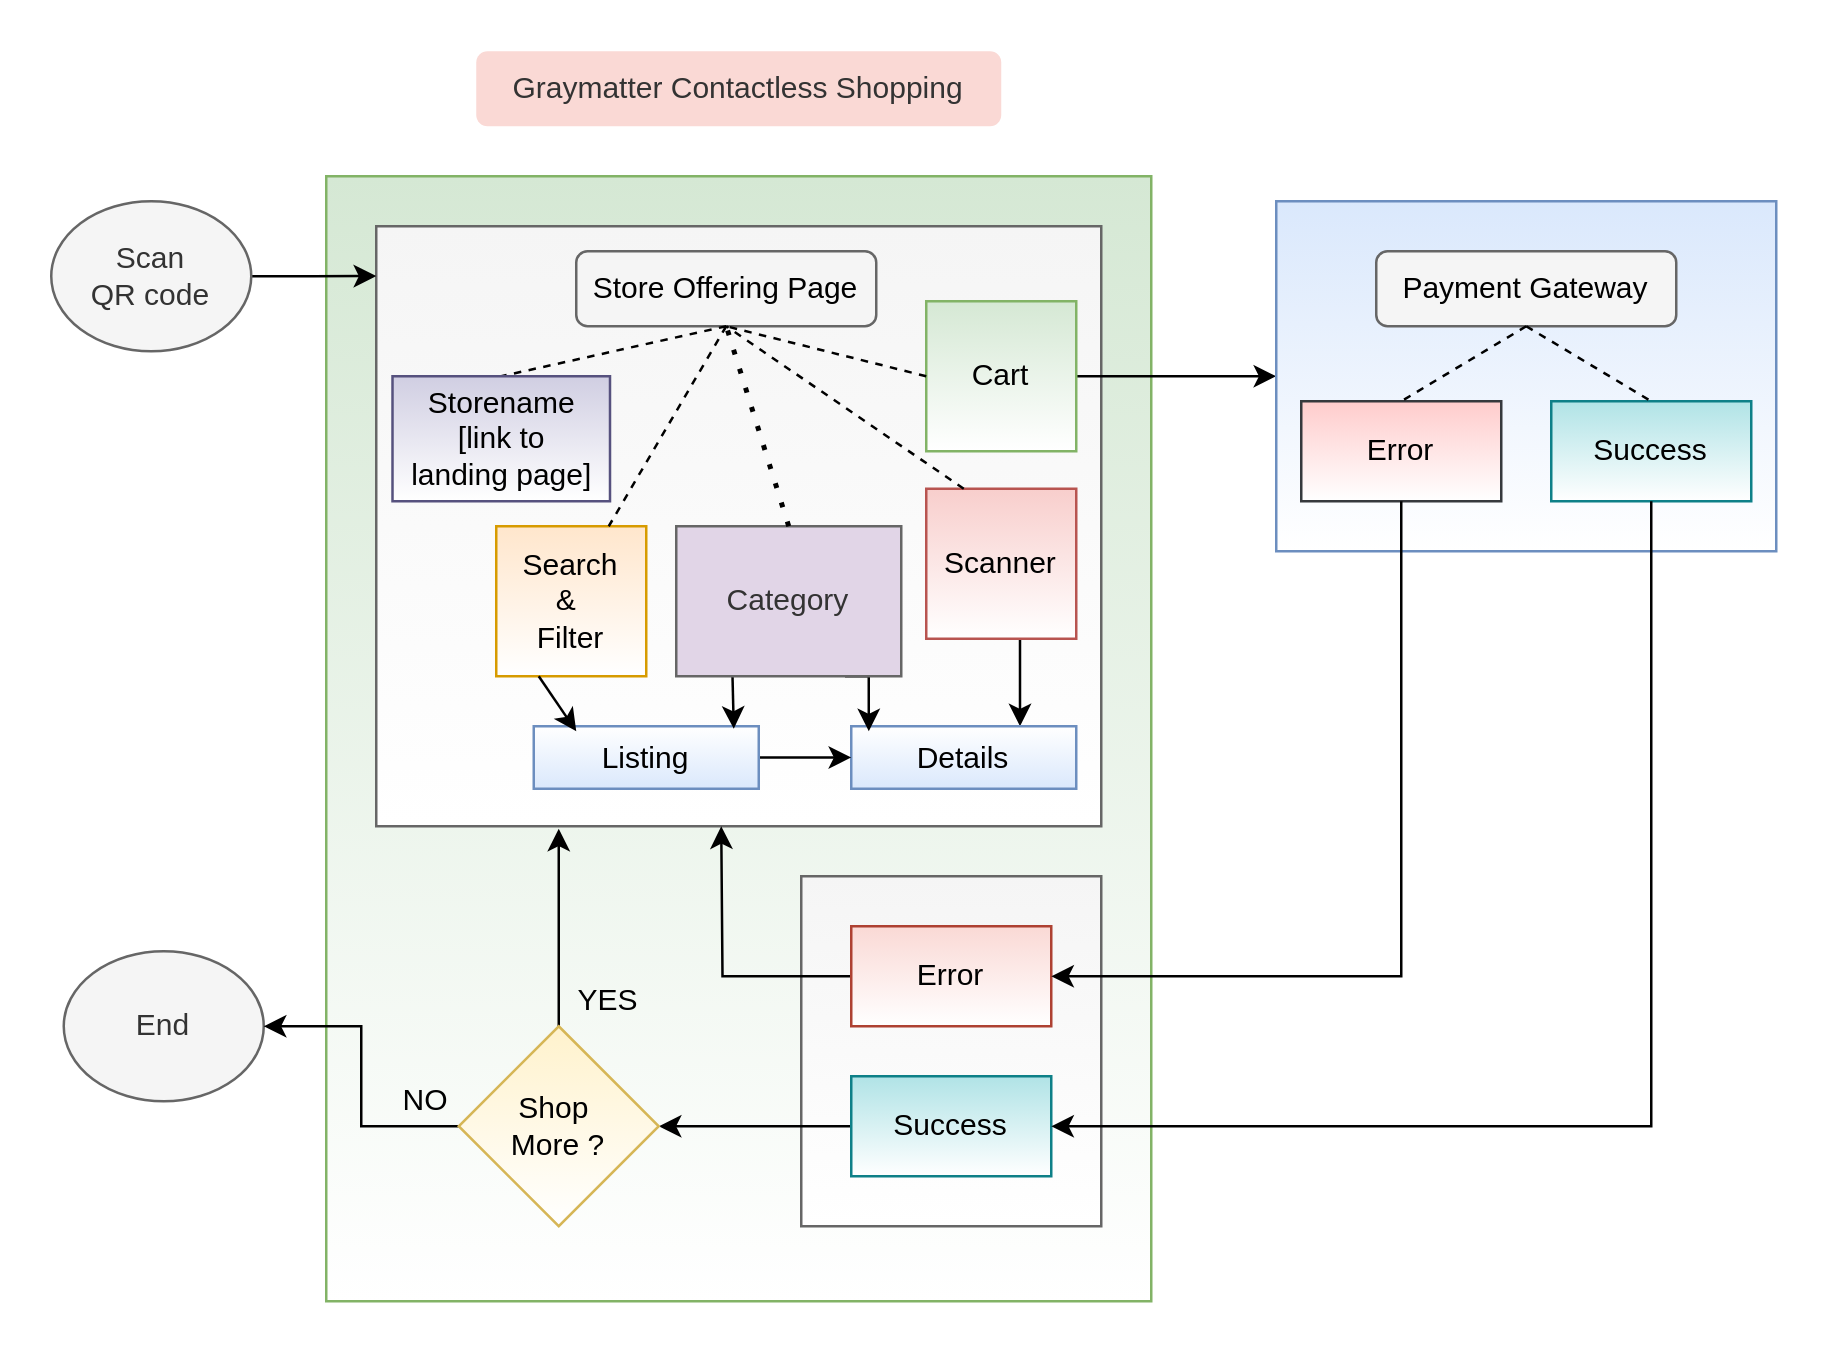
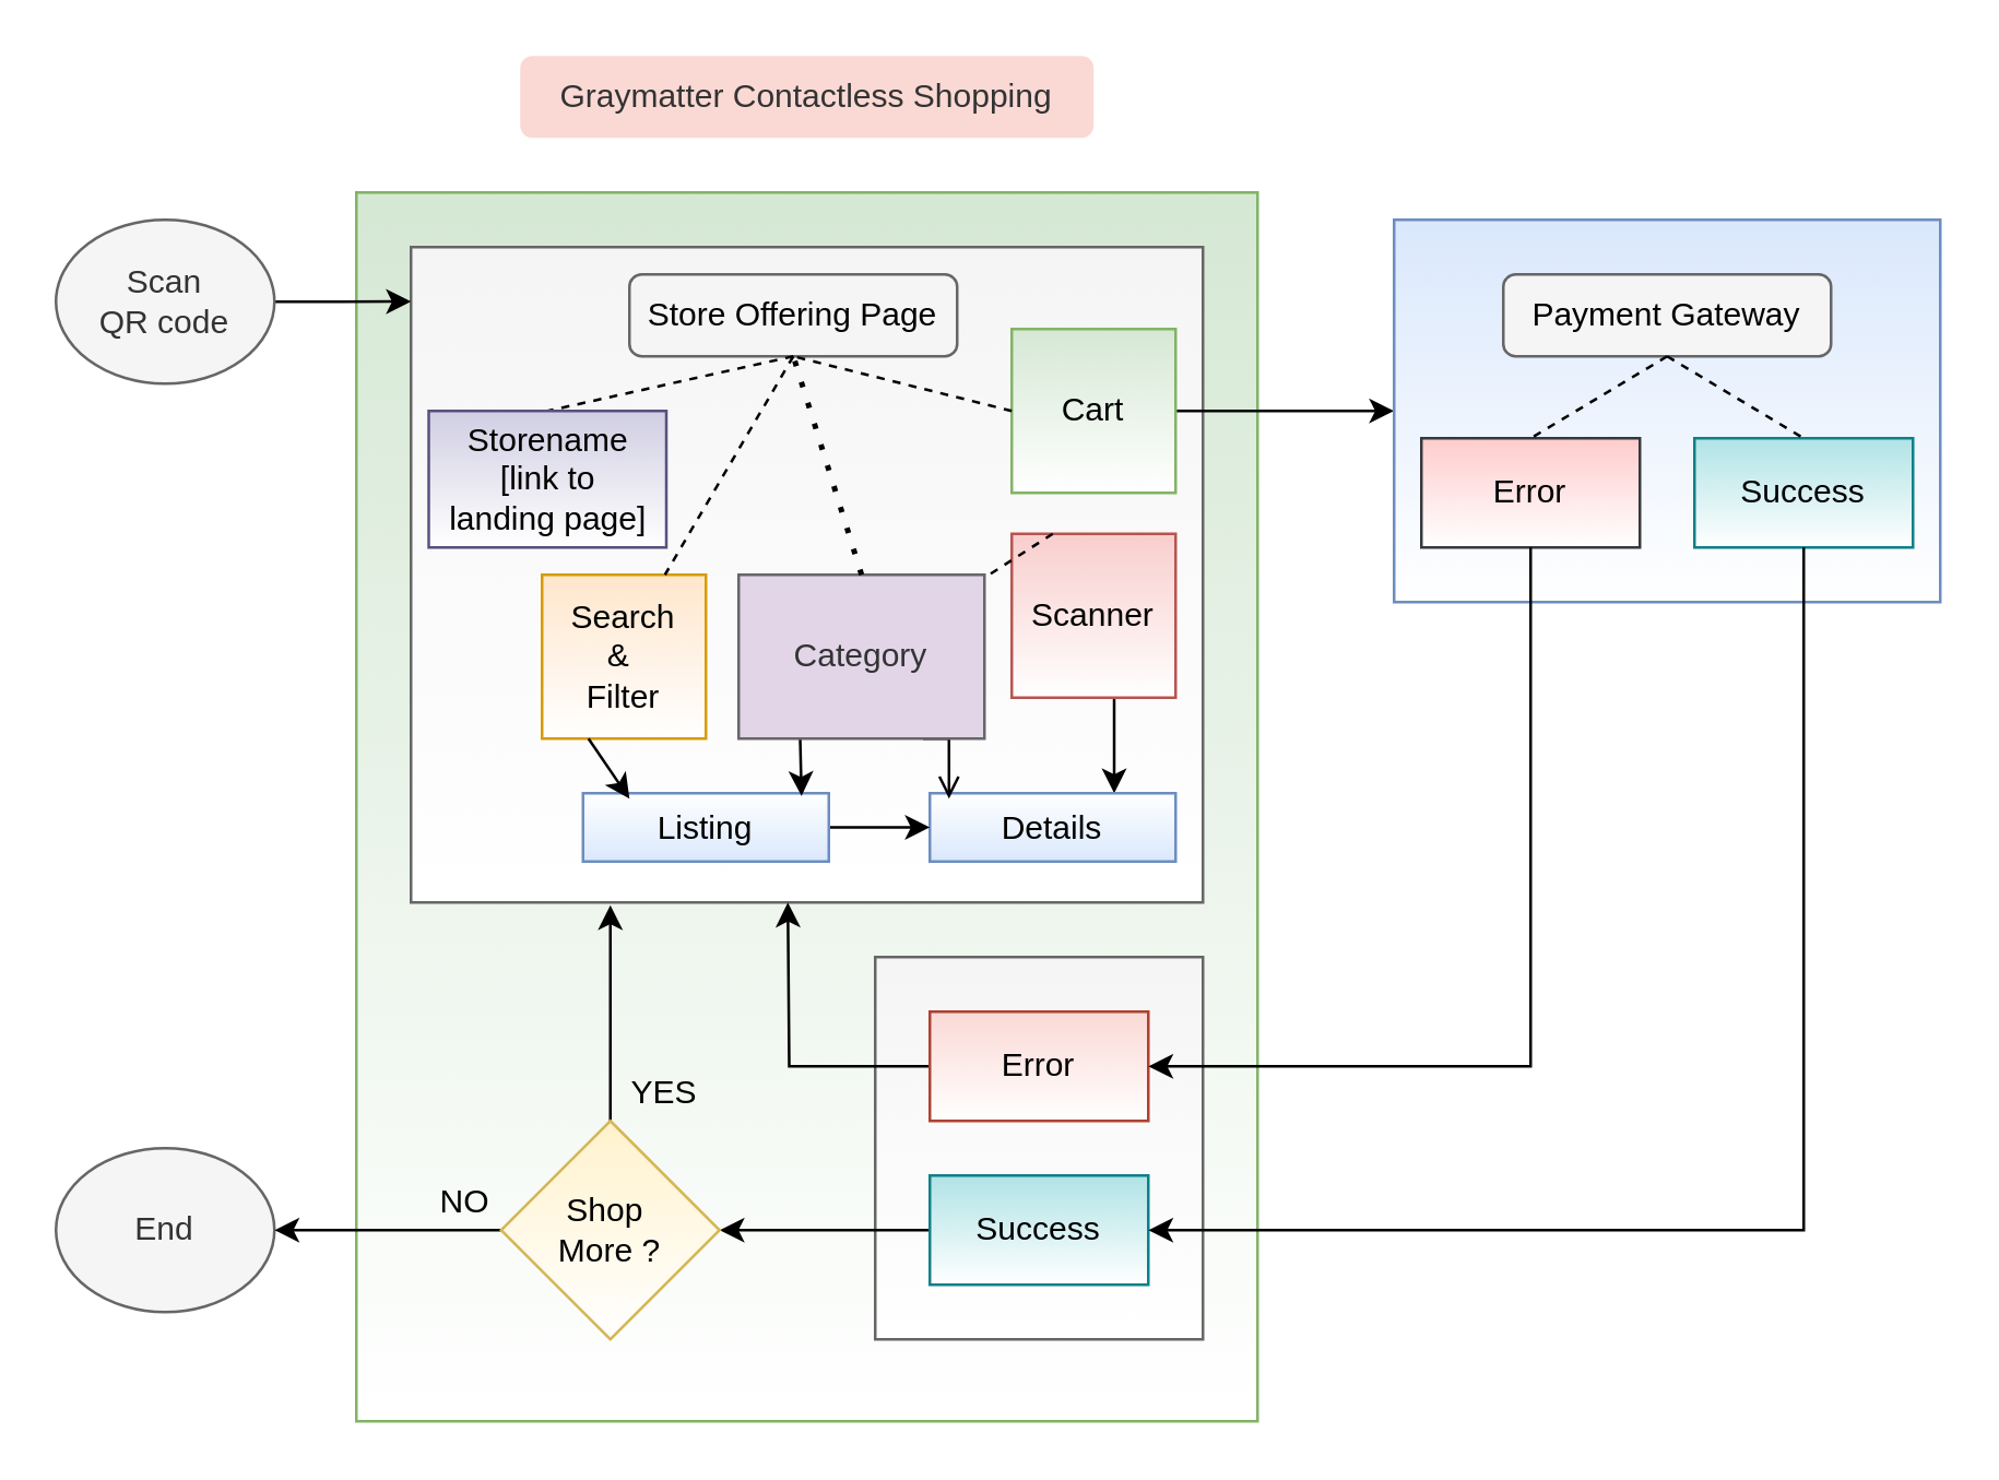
  <mxCell id="0" />
  <mxCell id="1" parent="0" />
  <mxCell id="2" value="" style="rounded=0;whiteSpace=wrap;html=1;fillColor=#d5e8d4;strokeColor=#82b366;gradientColor=#ffffff;" vertex="1" parent="1"><mxGeometry x="130" y="70" width="330" height="450" as="geometry" /></mxCell>
  <mxCell id="3" value="" style="rounded=0;whiteSpace=wrap;html=1;fillColor=#f5f5f5;strokeColor=#666666;fontColor=#333333;gradientColor=#ffffff;" vertex="1" parent="1"><mxGeometry x="150" y="90" width="290" height="240" as="geometry" /></mxCell>
  <mxCell id="4" style="edgeStyle=orthogonalEdgeStyle;rounded=0;orthogonalLoop=1;jettySize=auto;html=1;exitX=1;exitY=0.5;exitDx=0;exitDy=0;entryX=0;entryY=0.083;entryDx=0;entryDy=0;entryPerimeter=0;" edge="1" parent="1" source="5" target="3"><mxGeometry relative="1" as="geometry" /></mxCell>
  <mxCell id="5" value="Scan &lt;br&gt;QR code" style="ellipse;whiteSpace=wrap;html=1;fillColor=#f5f5f5;strokeColor=#666666;fontColor=#333333;" vertex="1" parent="1"><mxGeometry x="20" y="80" width="80" height="60" as="geometry" /></mxCell>
  <mxCell id="6" value="Store Offering Page" style="rounded=1;whiteSpace=wrap;html=1;fillColor=#f5f5f5;strokeColor=#666666;" vertex="1" parent="1"><mxGeometry x="230" y="100" width="120" height="30" as="geometry" /></mxCell>
  <mxCell id="7" style="edgeStyle=orthogonalEdgeStyle;rounded=0;orthogonalLoop=1;jettySize=auto;html=1;exitX=0.5;exitY=1;exitDx=0;exitDy=0;entryX=0.75;entryY=0;entryDx=0;entryDy=0;" edge="1" parent="1" source="8" target="35"><mxGeometry relative="1" as="geometry" /></mxCell>
  <mxCell id="8" value="Scanner" style="whiteSpace=wrap;html=1;aspect=fixed;fillColor=#f8cecc;strokeColor=#b85450;gradientColor=#ffffff;" vertex="1" parent="1"><mxGeometry x="370" y="195" width="60" height="60" as="geometry" /></mxCell>
  <mxCell id="9" style="edgeStyle=orthogonalEdgeStyle;rounded=0;orthogonalLoop=1;jettySize=auto;html=1;exitX=1;exitY=0.5;exitDx=0;exitDy=0;entryX=0;entryY=0.5;entryDx=0;entryDy=0;" edge="1" parent="1" source="10" target="15"><mxGeometry relative="1" as="geometry" /></mxCell>
  <mxCell id="10" value="Cart" style="whiteSpace=wrap;html=1;aspect=fixed;strokeColor=#82b366;fillColor=#d5e8d4;gradientColor=#ffffff;" vertex="1" parent="1"><mxGeometry x="370" y="120" width="60" height="60" as="geometry" /></mxCell>
  <mxCell id="11" value="Search&lt;br&gt;&amp;amp;&amp;nbsp;&lt;br&gt;Filter" style="whiteSpace=wrap;html=1;aspect=fixed;fillColor=#ffe6cc;strokeColor=#d79b00;gradientColor=#ffffff;" vertex="1" parent="1"><mxGeometry x="198" y="210" width="60" height="60" as="geometry" /></mxCell>
  <mxCell id="12" value="" style="endArrow=none;dashed=1;html=1;exitX=0.5;exitY=1;exitDx=0;exitDy=0;entryX=0.5;entryY=0;entryDx=0;entryDy=0;" edge="1" parent="1" source="6" target="38"><mxGeometry width="50" height="50" relative="1" as="geometry"><mxPoint x="390" y="330" as="sourcePoint" /><mxPoint x="200" y="160" as="targetPoint" /></mxGeometry></mxCell>
- <mxCell id="13" value="" style="endArrow=none;dashed=1;html=1;exitX=0.25;exitY=0;exitDx=0;exitDy=0;entryX=0.5;entryY=1;entryDx=0;entryDy=0;" edge="1" parent="1" source="8" target="6"><mxGeometry width="50" height="50" relative="1" as="geometry"><mxPoint x="390" y="330" as="sourcePoint" /><mxPoint x="520" y="330" as="targetPoint" /></mxGeometry></mxCell>
+ <mxCell id="13" value="" style="endArrow=none;dashed=1;html=1;exitX=0.25;exitY=0;exitDx=0;exitDy=0;" edge="1" parent="1" source="8" target="42"><mxGeometry width="50" height="50" relative="1" as="geometry"><mxPoint x="390" y="330" as="sourcePoint" /><mxPoint x="520" y="330" as="targetPoint" /></mxGeometry></mxCell>
  <mxCell id="14" value="" style="endArrow=none;dashed=1;html=1;exitX=0.5;exitY=1;exitDx=0;exitDy=0;entryX=0.75;entryY=0;entryDx=0;entryDy=0;" edge="1" parent="1" source="6" target="11"><mxGeometry width="50" height="50" relative="1" as="geometry"><mxPoint x="310" y="410" as="sourcePoint" /><mxPoint x="360" y="360" as="targetPoint" /></mxGeometry></mxCell>
  <mxCell id="15" value="" style="rounded=0;whiteSpace=wrap;html=1;fillColor=#dae8fc;strokeColor=#6c8ebf;gradientColor=#ffffff;" vertex="1" parent="1"><mxGeometry x="510" y="80" width="200" height="140" as="geometry" /></mxCell>
  <mxCell id="16" value="Payment Gateway" style="rounded=1;whiteSpace=wrap;html=1;fillColor=#f5f5f5;strokeColor=#666666;" vertex="1" parent="1"><mxGeometry x="550" y="100" width="120" height="30" as="geometry" /></mxCell>
  <mxCell id="17" value="Success" style="rounded=0;whiteSpace=wrap;html=1;fillColor=#b0e3e6;strokeColor=#0e8088;gradientColor=#ffffff;" vertex="1" parent="1"><mxGeometry x="620" y="160" width="80" height="40" as="geometry" /></mxCell>
  <mxCell id="18" value="Error" style="rounded=0;whiteSpace=wrap;html=1;fillColor=#ffcccc;strokeColor=#36393d;gradientColor=#ffffff;" vertex="1" parent="1"><mxGeometry x="520" y="160" width="80" height="40" as="geometry" /></mxCell>
  <mxCell id="19" value="" style="endArrow=none;dashed=1;html=1;exitX=0.5;exitY=1;exitDx=0;exitDy=0;entryX=0.5;entryY=0;entryDx=0;entryDy=0;" edge="1" parent="1" source="16" target="17"><mxGeometry width="50" height="50" relative="1" as="geometry"><mxPoint x="550" y="340" as="sourcePoint" /><mxPoint x="600" y="290" as="targetPoint" /></mxGeometry></mxCell>
  <mxCell id="20" value="" style="endArrow=none;dashed=1;html=1;exitX=0.5;exitY=1;exitDx=0;exitDy=0;entryX=0.5;entryY=0;entryDx=0;entryDy=0;" edge="1" parent="1" source="16" target="18"><mxGeometry width="50" height="50" relative="1" as="geometry"><mxPoint x="470" y="350" as="sourcePoint" /><mxPoint x="520" y="300" as="targetPoint" /></mxGeometry></mxCell>
  <mxCell id="21" value="" style="rounded=0;whiteSpace=wrap;html=1;fillColor=#f5f5f5;strokeColor=#666666;fontColor=#333333;gradientColor=#ffffff;" vertex="1" parent="1"><mxGeometry x="320" y="350" width="120" height="140" as="geometry" /></mxCell>
  <mxCell id="22" style="edgeStyle=orthogonalEdgeStyle;rounded=0;orthogonalLoop=1;jettySize=auto;html=1;exitX=0;exitY=0.5;exitDx=0;exitDy=0;entryX=1;entryY=0.5;entryDx=0;entryDy=0;" edge="1" parent="1" source="23" target="31"><mxGeometry relative="1" as="geometry"><mxPoint x="270" y="450" as="targetPoint" /></mxGeometry></mxCell>
  <mxCell id="23" value="Success" style="rounded=0;whiteSpace=wrap;html=1;fillColor=#b0e3e6;strokeColor=#0e8088;gradientColor=#ffffff;" vertex="1" parent="1"><mxGeometry x="340" y="430" width="80" height="40" as="geometry" /></mxCell>
  <mxCell id="24" style="edgeStyle=orthogonalEdgeStyle;rounded=0;orthogonalLoop=1;jettySize=auto;html=1;exitX=0;exitY=0.5;exitDx=0;exitDy=0;" edge="1" parent="1" source="25"><mxGeometry relative="1" as="geometry"><mxPoint x="288" y="330" as="targetPoint" /></mxGeometry></mxCell>
  <mxCell id="25" value="Error" style="rounded=0;whiteSpace=wrap;html=1;fillColor=#fad9d5;strokeColor=#ae4132;gradientColor=#ffffff;" vertex="1" parent="1"><mxGeometry x="340" y="370" width="80" height="40" as="geometry" /></mxCell>
  <mxCell id="26" style="edgeStyle=orthogonalEdgeStyle;rounded=0;orthogonalLoop=1;jettySize=auto;html=1;exitX=0.5;exitY=1;exitDx=0;exitDy=0;entryX=1;entryY=0.5;entryDx=0;entryDy=0;" edge="1" parent="1" source="17" target="23"><mxGeometry relative="1" as="geometry"><mxPoint x="470" y="400" as="targetPoint" /></mxGeometry></mxCell>
  <mxCell id="27" style="edgeStyle=orthogonalEdgeStyle;rounded=0;orthogonalLoop=1;jettySize=auto;html=1;exitX=0.5;exitY=1;exitDx=0;exitDy=0;entryX=1;entryY=0.5;entryDx=0;entryDy=0;" edge="1" parent="1" source="18" target="25"><mxGeometry relative="1" as="geometry"><mxPoint x="480" y="460" as="targetPoint" /></mxGeometry></mxCell>
- <mxCell id="28" value="End" style="ellipse;whiteSpace=wrap;html=1;fillColor=#f5f5f5;strokeColor=#666666;fontColor=#333333;" vertex="1" parent="1"><mxGeometry x="25" y="380" width="80" height="60" as="geometry" /></mxCell>
+ <mxCell id="28" value="End" style="ellipse;whiteSpace=wrap;html=1;fillColor=#f5f5f5;strokeColor=#666666;fontColor=#333333;" vertex="1" parent="1"><mxGeometry x="20" y="420" width="80" height="60" as="geometry" /></mxCell>
  <mxCell id="29" value="" style="edgeStyle=orthogonalEdgeStyle;rounded=0;orthogonalLoop=1;jettySize=auto;html=1;" edge="1" parent="1" source="31" target="28"><mxGeometry relative="1" as="geometry" /></mxCell>
  <mxCell id="30" style="edgeStyle=orthogonalEdgeStyle;rounded=0;orthogonalLoop=1;jettySize=auto;html=1;exitX=0.5;exitY=0;exitDx=0;exitDy=0;" edge="1" parent="1" source="31"><mxGeometry relative="1" as="geometry"><mxPoint x="223" y="331" as="targetPoint" /><mxPoint x="223" y="401" as="sourcePoint" /></mxGeometry></mxCell>
  <mxCell id="31" value="Shop&amp;nbsp;&lt;br&gt;More ?" style="rhombus;whiteSpace=wrap;html=1;fillColor=#fff2cc;strokeColor=#d6b656;gradientColor=#ffffff;" vertex="1" parent="1"><mxGeometry x="183" y="410" width="80" height="80" as="geometry" /></mxCell>
  <mxCell id="32" value="YES" style="text;html=1;strokeColor=none;fillColor=none;align=center;verticalAlign=middle;whiteSpace=wrap;rounded=0;" vertex="1" parent="1"><mxGeometry x="223" y="390" width="40" height="20" as="geometry" /></mxCell>
  <mxCell id="33" value="NO" style="text;html=1;strokeColor=none;fillColor=none;align=center;verticalAlign=middle;whiteSpace=wrap;rounded=0;" vertex="1" parent="1"><mxGeometry x="150" y="430" width="40" height="20" as="geometry" /></mxCell>
  <mxCell id="34" value="Graymatter Contactless Shopping" style="rounded=1;whiteSpace=wrap;html=1;fillColor=#fad9d5;fontColor=#333333;strokeColor=none;" vertex="1" parent="1"><mxGeometry x="190" y="20" width="210" height="30" as="geometry" /></mxCell>
  <mxCell id="35" value="Details" style="rounded=0;whiteSpace=wrap;html=1;fillColor=#dae8fc;strokeColor=#6c8ebf;gradientColor=#ffffff;gradientDirection=north;" vertex="1" parent="1"><mxGeometry x="340" y="290" width="90" height="25" as="geometry" /></mxCell>
  <mxCell id="36" value="" style="edgeStyle=orthogonalEdgeStyle;rounded=0;orthogonalLoop=1;jettySize=auto;html=1;" edge="1" parent="1" source="37" target="35"><mxGeometry relative="1" as="geometry" /></mxCell>
  <mxCell id="37" value="Listing" style="rounded=0;whiteSpace=wrap;html=1;fillColor=#dae8fc;strokeColor=#6c8ebf;gradientColor=#ffffff;gradientDirection=north;" vertex="1" parent="1"><mxGeometry x="213" y="290" width="90" height="25" as="geometry" /></mxCell>
  <mxCell id="38" value="Storename&lt;br&gt;[link to &lt;br&gt;landing page]" style="rounded=0;whiteSpace=wrap;html=1;fillColor=#d0cee2;strokeColor=#56517e;gradientColor=#ffffff;" vertex="1" parent="1"><mxGeometry x="156.5" y="150" width="87" height="50" as="geometry" /></mxCell>
  <mxCell id="39" value="" style="endArrow=none;dashed=1;html=1;entryX=0.5;entryY=1;entryDx=0;entryDy=0;exitX=0;exitY=0.5;exitDx=0;exitDy=0;" edge="1" parent="1" source="10" target="6"><mxGeometry width="50" height="50" relative="1" as="geometry"><mxPoint x="420" y="450" as="sourcePoint" /><mxPoint x="470" y="400" as="targetPoint" /></mxGeometry></mxCell>
  <mxCell id="40" style="edgeStyle=orthogonalEdgeStyle;rounded=0;orthogonalLoop=1;jettySize=auto;html=1;exitX=0.25;exitY=1;exitDx=0;exitDy=0;entryX=0.889;entryY=0.04;entryDx=0;entryDy=0;entryPerimeter=0;" edge="1" parent="1" source="42" target="37"><mxGeometry relative="1" as="geometry" /></mxCell>
- <mxCell id="41" style="edgeStyle=orthogonalEdgeStyle;rounded=0;orthogonalLoop=1;jettySize=auto;html=1;exitX=0.75;exitY=1;exitDx=0;exitDy=0;entryX=0.078;entryY=0.08;entryDx=0;entryDy=0;entryPerimeter=0;" edge="1" parent="1" source="42" target="35"><mxGeometry relative="1" as="geometry" /></mxCell>
+ <mxCell id="41" style="edgeStyle=orthogonalEdgeStyle;rounded=0;orthogonalLoop=1;jettySize=auto;html=1;exitX=0.75;exitY=1;exitDx=0;exitDy=0;entryX=0.078;entryY=0.08;entryDx=0;entryDy=0;entryPerimeter=0;endArrow=open;" edge="1" parent="1" source="42" target="35"><mxGeometry relative="1" as="geometry" /></mxCell>
  <mxCell id="42" value="Category" style="rounded=0;whiteSpace=wrap;html=1;fillColor=#e1d5e7;strokeColor=#666666;fontColor=#333333;" vertex="1" parent="1"><mxGeometry x="270" y="210" width="90" height="60" as="geometry" /></mxCell>
  <mxCell id="43" value="" style="endArrow=none;dashed=1;html=1;dashPattern=1 3;strokeWidth=2;exitX=0.5;exitY=0;exitDx=0;exitDy=0;" edge="1" parent="1" source="42"><mxGeometry width="50" height="50" relative="1" as="geometry"><mxPoint x="40" y="270" as="sourcePoint" /><mxPoint x="290" y="130" as="targetPoint" /></mxGeometry></mxCell>
  <mxCell id="44" value="" style="endArrow=classic;html=1;entryX=0.189;entryY=0.08;entryDx=0;entryDy=0;entryPerimeter=0;" edge="1" parent="1" target="37"><mxGeometry width="50" height="50" relative="1" as="geometry"><mxPoint x="215" y="270" as="sourcePoint" /><mxPoint x="40" y="300" as="targetPoint" /></mxGeometry></mxCell>
